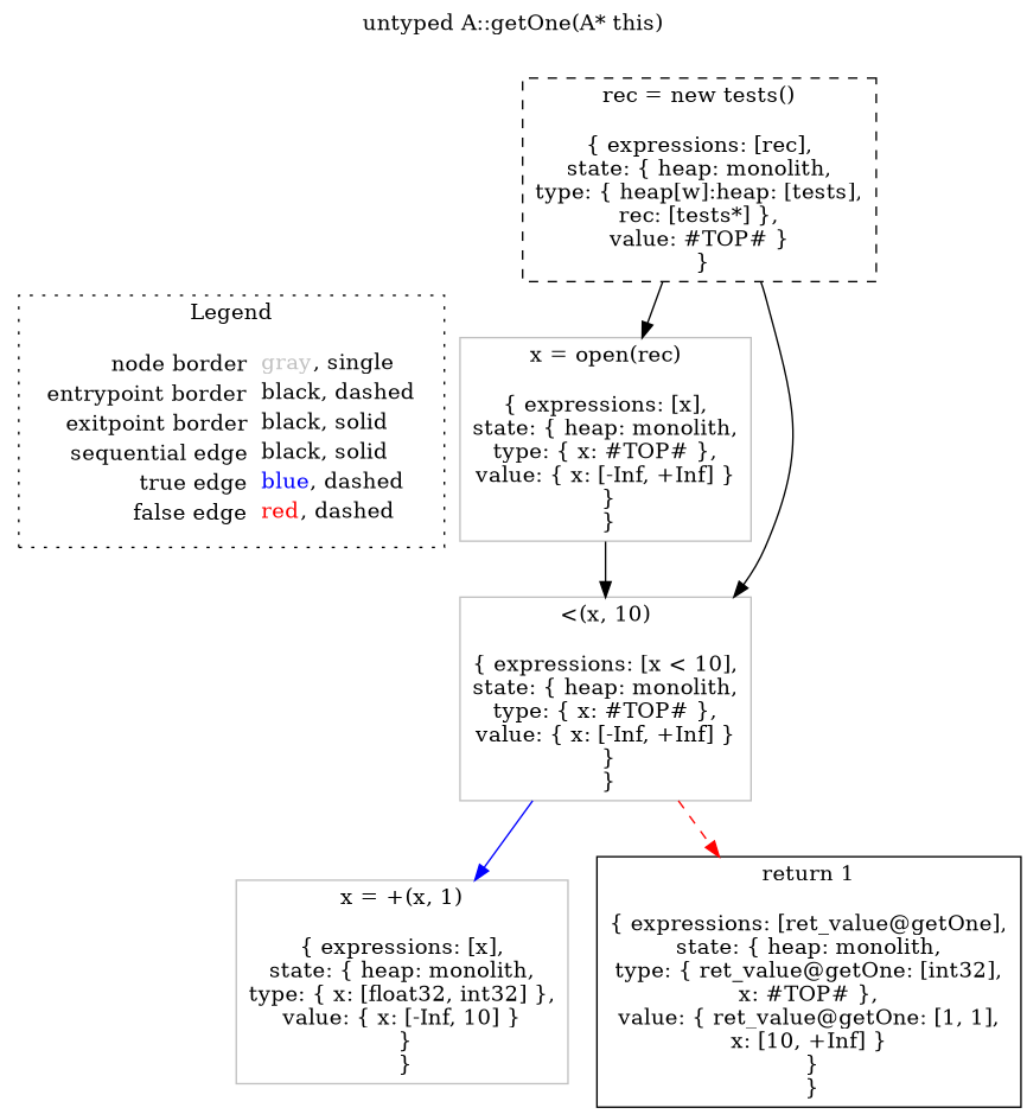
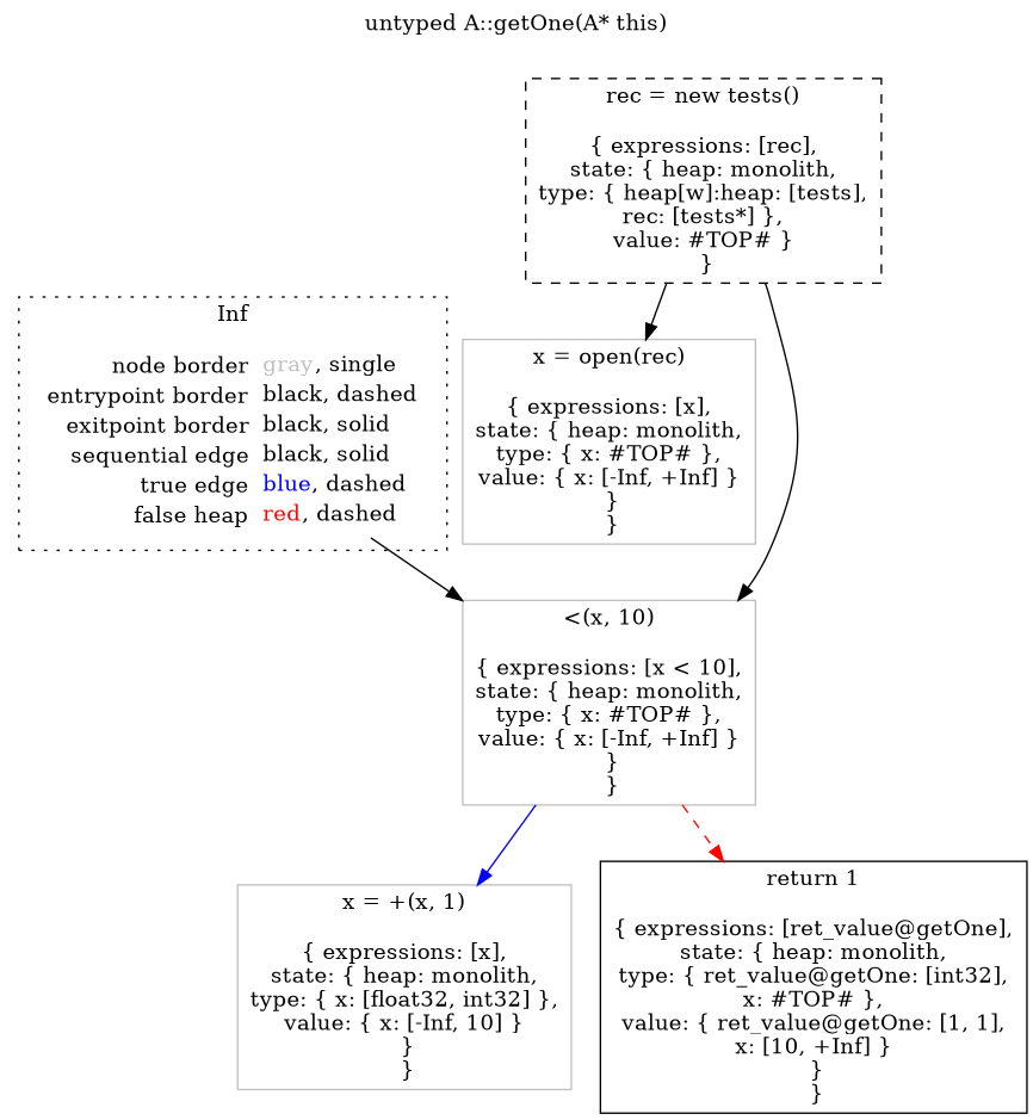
  digraph {
    label="untyped A::getOne(A* this)"
    labelloc=t
    node [shape=rect color=gray]
    edge [color=black dir=forward]
-   n1 [label=<<table border="0" cellpadding="2" cellspacing="0" cellborder="0"><tr><td align="right">node border&nbsp;</td><td align="left"><font color="gray">gray</font>, single</td></tr><tr><td align="right">entrypoint border&nbsp;</td><td align="left"><font color="black">black</font>, dashed</td></tr><tr><td align="right">exitpoint border&nbsp;</td><td align="left"><font color="black">black</font>, solid</td></tr><tr><td align="right">sequential edge&nbsp;</td><td align="left"><font color="black">black</font>, solid</td></tr><tr><td align="right">true edge&nbsp;</td><td align="left"><font color="blue">blue</font>, dashed</td></tr><tr><td align="right">false edge&nbsp;</td><td align="left"><font color="red">red</font>, dashed</td></tr></table>> shape=none color=""]
+   n1 [label=<<table border="0" cellpadding="2" cellspacing="0" cellborder="0"><tr><td align="right">node border&nbsp;</td><td align="left"><font color="gray">gray</font>, single</td></tr><tr><td align="right">entrypoint border&nbsp;</td><td align="left"><font color="black">black</font>, dashed</td></tr><tr><td align="right">exitpoint border&nbsp;</td><td align="left"><font color="black">black</font>, solid</td></tr><tr><td align="right">sequential edge&nbsp;</td><td align="left"><font color="black">black</font>, solid</td></tr><tr><td align="right">true edge&nbsp;</td><td align="left"><font color="blue">blue</font>, dashed</td></tr><tr><td align="right">false heap&nbsp;</td><td align="left"><font color="red">red</font>, dashed</td></tr></table>> shape=none color=""]
    n2 [color=black label=<rec = new tests()<br/><br/>{ expressions: [rec],<br/>state: { heap: monolith,<br/>type: { heap[w]:heap: [tests],<br/>rec: [tests*] },<br/>value: #TOP# }<br/> }<br/>> style=dashed]
    n3 [label=<x = open(rec)<br/><br/>{ expressions: [x],<br/>state: { heap: monolith,<br/>type: { x: #TOP# },<br/>value: { x: [-Inf, +Inf] }<br/> }<br/> }<br/>>]
    n4 [label=<&lt;(x, 10)<br/><br/>{ expressions: [x &lt; 10],<br/>state: { heap: monolith,<br/>type: { x: #TOP# },<br/>value: { x: [-Inf, +Inf] }<br/> }<br/> }<br/>>]
    n5 [label=<x = +(x, 1)<br/><br/>{ expressions: [x],<br/>state: { heap: monolith,<br/>type: { x: [float32, int32] },<br/>value: { x: [-Inf, 10] }<br/> }<br/> }<br/>>]
    n6 [color=black label=<return 1<br/><br/>{ expressions: [ret_value@getOne],<br/>state: { heap: monolith,<br/>type: { ret_value@getOne: [int32],<br/>x: #TOP# },<br/>value: { ret_value@getOne: [1, 1],<br/>x: [10, +Inf] }<br/> }<br/> }<br/>>]
    subgraph cluster_1 {
-     label=Legend
+     label=Inf
      style=dotted
      n1
    }
    n2 -> n3
    n2 -> n4
-   n3 -> n4
+   n1 -> n4
    n4 -> n5 [color=blue style=solid]
    n4 -> n6 [color=red style=dashed]
  }
